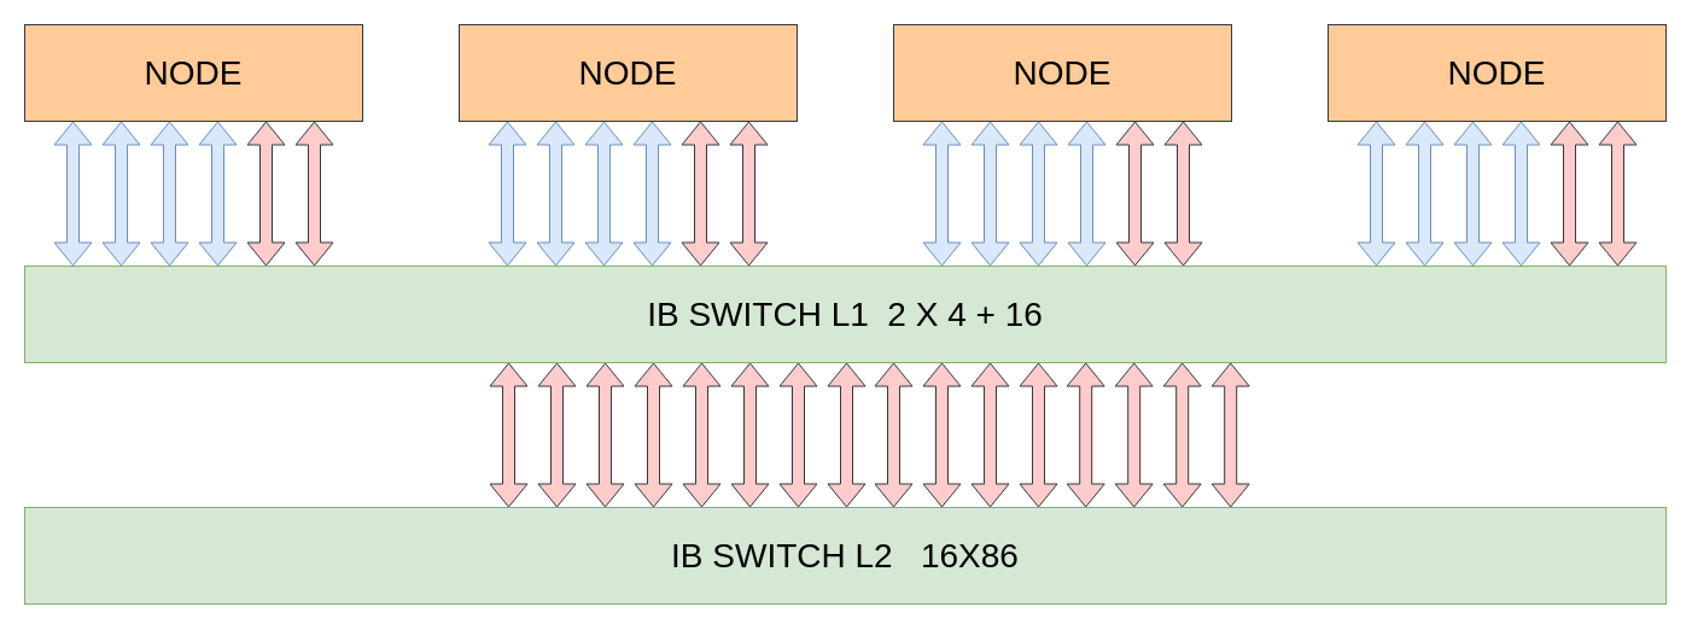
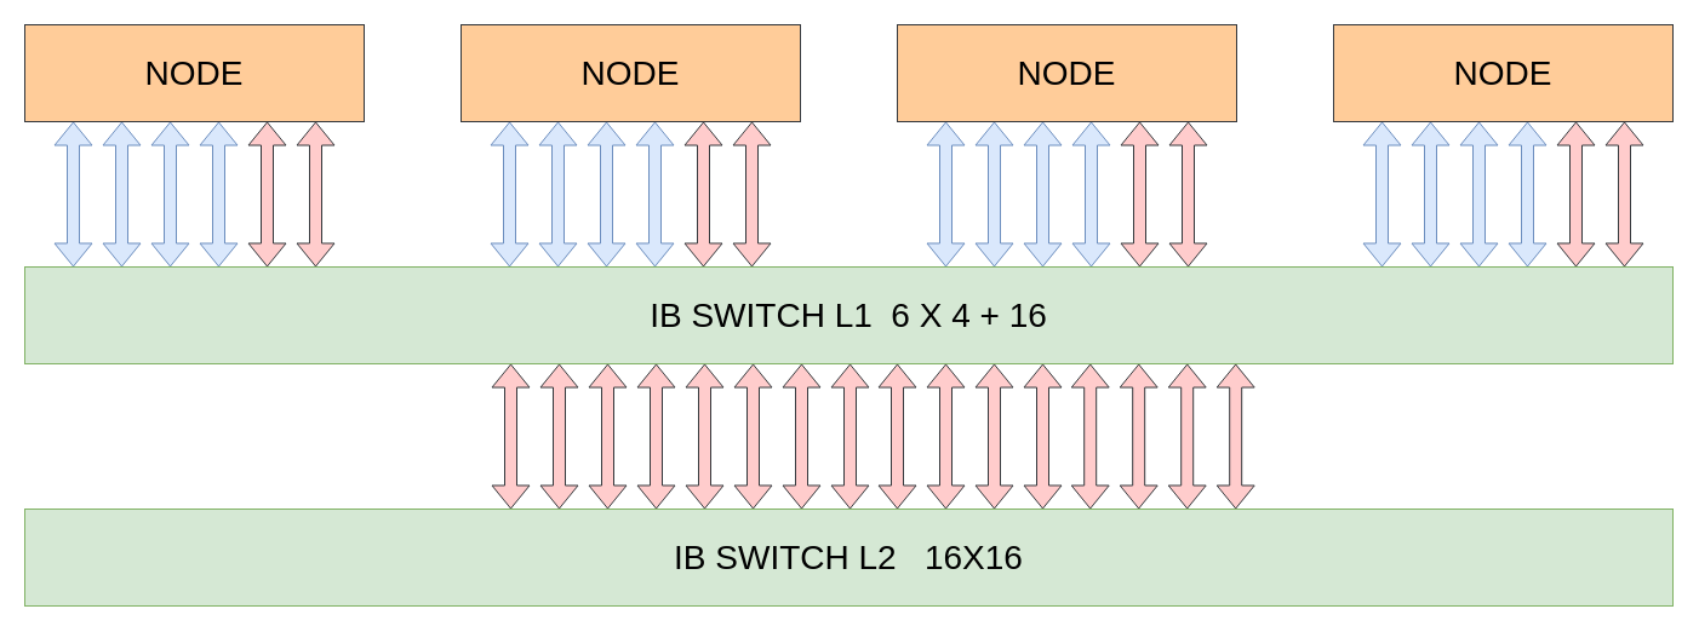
  <mxCell id="0" />
  <mxCell id="1" parent="0" />
- <mxCell id="2" value="&lt;font style=&quot;font-size: 28px;&quot;&gt;IB SWITCH L1&amp;nbsp;&amp;nbsp;2 X 4 + 16&lt;br&gt;&lt;/font&gt;" style="rounded=0;whiteSpace=wrap;html=1;fillColor=#d5e8d4;strokeColor=#82b366;" vertex="1" parent="1"><mxGeometry x="20" y="220" width="1360" height="80" as="geometry" /></mxCell>
+ <mxCell id="2" value="&lt;font style=&quot;font-size: 28px;&quot;&gt;IB SWITCH L1&amp;nbsp;&amp;nbsp;6 X 4 + 16&lt;br&gt;&lt;/font&gt;" style="rounded=0;whiteSpace=wrap;html=1;fillColor=#d5e8d4;strokeColor=#82b366;" vertex="1" parent="1"><mxGeometry x="20" y="220" width="1360" height="80" as="geometry" /></mxCell>
  <mxCell id="3" value="&lt;font style=&quot;font-size: 28px;&quot;&gt;NODE&lt;/font&gt;" style="rounded=0;whiteSpace=wrap;html=1;fillColor=#ffcc99;strokeColor=#36393d;" vertex="1" parent="1"><mxGeometry x="20" y="20" width="280" height="80" as="geometry" /></mxCell>
  <mxCell id="4" value="" style="shape=flexArrow;endArrow=classic;startArrow=classic;html=1;rounded=0;entryX=0.5;entryY=1;entryDx=0;entryDy=0;exitX=0.131;exitY=0;exitDx=0;exitDy=0;exitPerimeter=0;fillColor=#dae8fc;strokeColor=#6c8ebf;" edge="1" parent="1"><mxGeometry width="100" height="100" relative="1" as="geometry"><mxPoint x="60" y="220" as="sourcePoint" /><mxPoint x="60" y="100" as="targetPoint" /></mxGeometry></mxCell>
  <mxCell id="5" value="" style="shape=flexArrow;endArrow=classic;startArrow=classic;html=1;rounded=0;entryX=0.5;entryY=1;entryDx=0;entryDy=0;exitX=0.131;exitY=0;exitDx=0;exitDy=0;exitPerimeter=0;fillColor=#dae8fc;strokeColor=#6c8ebf;" edge="1" parent="1"><mxGeometry width="100" height="100" relative="1" as="geometry"><mxPoint x="100" y="220" as="sourcePoint" /><mxPoint x="100" y="100" as="targetPoint" /></mxGeometry></mxCell>
  <mxCell id="6" value="" style="shape=flexArrow;endArrow=classic;startArrow=classic;html=1;rounded=0;entryX=0.5;entryY=1;entryDx=0;entryDy=0;exitX=0.131;exitY=0;exitDx=0;exitDy=0;exitPerimeter=0;fillColor=#dae8fc;strokeColor=#6c8ebf;" edge="1" parent="1"><mxGeometry width="100" height="100" relative="1" as="geometry"><mxPoint x="140" y="220" as="sourcePoint" /><mxPoint x="140" y="100" as="targetPoint" /></mxGeometry></mxCell>
  <mxCell id="7" value="" style="shape=flexArrow;endArrow=classic;startArrow=classic;html=1;rounded=0;entryX=0.5;entryY=1;entryDx=0;entryDy=0;exitX=0.131;exitY=0;exitDx=0;exitDy=0;exitPerimeter=0;fillColor=#dae8fc;strokeColor=#6c8ebf;" edge="1" parent="1"><mxGeometry width="100" height="100" relative="1" as="geometry"><mxPoint x="180" y="220" as="sourcePoint" /><mxPoint x="180" y="100" as="targetPoint" /></mxGeometry></mxCell>
  <mxCell id="8" value="" style="shape=flexArrow;endArrow=classic;startArrow=classic;html=1;rounded=0;entryX=0.5;entryY=1;entryDx=0;entryDy=0;exitX=0.131;exitY=0;exitDx=0;exitDy=0;exitPerimeter=0;fillColor=#ffcccc;strokeColor=#36393d;" edge="1" parent="1"><mxGeometry width="100" height="100" relative="1" as="geometry"><mxPoint x="220" y="220" as="sourcePoint" /><mxPoint x="220" y="100" as="targetPoint" /></mxGeometry></mxCell>
  <mxCell id="9" value="" style="shape=flexArrow;endArrow=classic;startArrow=classic;html=1;rounded=0;entryX=0.5;entryY=1;entryDx=0;entryDy=0;exitX=0.131;exitY=0;exitDx=0;exitDy=0;exitPerimeter=0;fillColor=#ffcccc;strokeColor=#36393d;" edge="1" parent="1"><mxGeometry width="100" height="100" relative="1" as="geometry"><mxPoint x="260" y="220" as="sourcePoint" /><mxPoint x="260" y="100" as="targetPoint" /></mxGeometry></mxCell>
  <mxCell id="10" value="&lt;font style=&quot;font-size: 28px;&quot;&gt;NODE&lt;/font&gt;" style="rounded=0;whiteSpace=wrap;html=1;fillColor=#ffcc99;strokeColor=#36393d;" vertex="1" parent="1"><mxGeometry x="380" y="20" width="280" height="80" as="geometry" /></mxCell>
  <mxCell id="11" value="" style="shape=flexArrow;endArrow=classic;startArrow=classic;html=1;rounded=0;entryX=0.5;entryY=1;entryDx=0;entryDy=0;exitX=0.131;exitY=0;exitDx=0;exitDy=0;exitPerimeter=0;fillColor=#dae8fc;strokeColor=#6c8ebf;" edge="1" parent="1"><mxGeometry width="100" height="100" relative="1" as="geometry"><mxPoint x="420" y="220" as="sourcePoint" /><mxPoint x="420" y="100" as="targetPoint" /></mxGeometry></mxCell>
  <mxCell id="12" value="" style="shape=flexArrow;endArrow=classic;startArrow=classic;html=1;rounded=0;entryX=0.5;entryY=1;entryDx=0;entryDy=0;exitX=0.131;exitY=0;exitDx=0;exitDy=0;exitPerimeter=0;fillColor=#dae8fc;strokeColor=#6c8ebf;" edge="1" parent="1"><mxGeometry width="100" height="100" relative="1" as="geometry"><mxPoint x="460" y="220" as="sourcePoint" /><mxPoint x="460" y="100" as="targetPoint" /></mxGeometry></mxCell>
  <mxCell id="13" value="" style="shape=flexArrow;endArrow=classic;startArrow=classic;html=1;rounded=0;entryX=0.5;entryY=1;entryDx=0;entryDy=0;exitX=0.131;exitY=0;exitDx=0;exitDy=0;exitPerimeter=0;fillColor=#dae8fc;strokeColor=#6c8ebf;" edge="1" parent="1"><mxGeometry width="100" height="100" relative="1" as="geometry"><mxPoint x="500" y="220" as="sourcePoint" /><mxPoint x="500" y="100" as="targetPoint" /></mxGeometry></mxCell>
  <mxCell id="14" value="" style="shape=flexArrow;endArrow=classic;startArrow=classic;html=1;rounded=0;entryX=0.5;entryY=1;entryDx=0;entryDy=0;exitX=0.131;exitY=0;exitDx=0;exitDy=0;exitPerimeter=0;fillColor=#dae8fc;strokeColor=#6c8ebf;" edge="1" parent="1"><mxGeometry width="100" height="100" relative="1" as="geometry"><mxPoint x="540" y="220" as="sourcePoint" /><mxPoint x="540" y="100" as="targetPoint" /></mxGeometry></mxCell>
  <mxCell id="15" value="" style="shape=flexArrow;endArrow=classic;startArrow=classic;html=1;rounded=0;entryX=0.5;entryY=1;entryDx=0;entryDy=0;exitX=0.131;exitY=0;exitDx=0;exitDy=0;exitPerimeter=0;fillColor=#ffcccc;strokeColor=#36393d;" edge="1" parent="1"><mxGeometry width="100" height="100" relative="1" as="geometry"><mxPoint x="580" y="220" as="sourcePoint" /><mxPoint x="580" y="100" as="targetPoint" /></mxGeometry></mxCell>
  <mxCell id="16" value="" style="shape=flexArrow;endArrow=classic;startArrow=classic;html=1;rounded=0;entryX=0.5;entryY=1;entryDx=0;entryDy=0;exitX=0.131;exitY=0;exitDx=0;exitDy=0;exitPerimeter=0;fillColor=#ffcccc;strokeColor=#36393d;" edge="1" parent="1"><mxGeometry width="100" height="100" relative="1" as="geometry"><mxPoint x="620" y="220" as="sourcePoint" /><mxPoint x="620" y="100" as="targetPoint" /></mxGeometry></mxCell>
  <mxCell id="17" value="&lt;font style=&quot;font-size: 28px;&quot;&gt;NODE&lt;/font&gt;" style="rounded=0;whiteSpace=wrap;html=1;fillColor=#ffcc99;strokeColor=#36393d;" vertex="1" parent="1"><mxGeometry x="740" y="20" width="280" height="80" as="geometry" /></mxCell>
  <mxCell id="18" value="" style="shape=flexArrow;endArrow=classic;startArrow=classic;html=1;rounded=0;entryX=0.5;entryY=1;entryDx=0;entryDy=0;exitX=0.131;exitY=0;exitDx=0;exitDy=0;exitPerimeter=0;fillColor=#dae8fc;strokeColor=#6c8ebf;" edge="1" parent="1"><mxGeometry width="100" height="100" relative="1" as="geometry"><mxPoint x="780" y="220" as="sourcePoint" /><mxPoint x="780" y="100" as="targetPoint" /></mxGeometry></mxCell>
  <mxCell id="19" value="" style="shape=flexArrow;endArrow=classic;startArrow=classic;html=1;rounded=0;entryX=0.5;entryY=1;entryDx=0;entryDy=0;exitX=0.131;exitY=0;exitDx=0;exitDy=0;exitPerimeter=0;fillColor=#dae8fc;strokeColor=#6c8ebf;" edge="1" parent="1"><mxGeometry width="100" height="100" relative="1" as="geometry"><mxPoint x="820" y="220" as="sourcePoint" /><mxPoint x="820" y="100" as="targetPoint" /></mxGeometry></mxCell>
  <mxCell id="20" value="" style="shape=flexArrow;endArrow=classic;startArrow=classic;html=1;rounded=0;entryX=0.5;entryY=1;entryDx=0;entryDy=0;exitX=0.131;exitY=0;exitDx=0;exitDy=0;exitPerimeter=0;fillColor=#dae8fc;strokeColor=#6c8ebf;" edge="1" parent="1"><mxGeometry width="100" height="100" relative="1" as="geometry"><mxPoint x="860" y="220" as="sourcePoint" /><mxPoint x="860" y="100" as="targetPoint" /></mxGeometry></mxCell>
  <mxCell id="21" value="" style="shape=flexArrow;endArrow=classic;startArrow=classic;html=1;rounded=0;entryX=0.5;entryY=1;entryDx=0;entryDy=0;exitX=0.131;exitY=0;exitDx=0;exitDy=0;exitPerimeter=0;fillColor=#dae8fc;strokeColor=#6c8ebf;" edge="1" parent="1"><mxGeometry width="100" height="100" relative="1" as="geometry"><mxPoint x="900" y="220" as="sourcePoint" /><mxPoint x="900" y="100" as="targetPoint" /></mxGeometry></mxCell>
  <mxCell id="22" value="" style="shape=flexArrow;endArrow=classic;startArrow=classic;html=1;rounded=0;entryX=0.5;entryY=1;entryDx=0;entryDy=0;exitX=0.131;exitY=0;exitDx=0;exitDy=0;exitPerimeter=0;fillColor=#ffcccc;strokeColor=#36393d;" edge="1" parent="1"><mxGeometry width="100" height="100" relative="1" as="geometry"><mxPoint x="940" y="220" as="sourcePoint" /><mxPoint x="940" y="100" as="targetPoint" /></mxGeometry></mxCell>
  <mxCell id="23" value="" style="shape=flexArrow;endArrow=classic;startArrow=classic;html=1;rounded=0;entryX=0.5;entryY=1;entryDx=0;entryDy=0;exitX=0.131;exitY=0;exitDx=0;exitDy=0;exitPerimeter=0;fillColor=#ffcccc;strokeColor=#36393d;" edge="1" parent="1"><mxGeometry width="100" height="100" relative="1" as="geometry"><mxPoint x="980" y="220" as="sourcePoint" /><mxPoint x="980" y="100" as="targetPoint" /></mxGeometry></mxCell>
  <mxCell id="24" value="&lt;font style=&quot;font-size: 28px;&quot;&gt;NODE&lt;/font&gt;" style="rounded=0;whiteSpace=wrap;html=1;fillColor=#ffcc99;strokeColor=#36393d;" vertex="1" parent="1"><mxGeometry x="1100" y="20" width="280" height="80" as="geometry" /></mxCell>
  <mxCell id="25" value="" style="shape=flexArrow;endArrow=classic;startArrow=classic;html=1;rounded=0;entryX=0.5;entryY=1;entryDx=0;entryDy=0;exitX=0.131;exitY=0;exitDx=0;exitDy=0;exitPerimeter=0;fillColor=#dae8fc;strokeColor=#6c8ebf;" edge="1" parent="1"><mxGeometry width="100" height="100" relative="1" as="geometry"><mxPoint x="1140" y="220" as="sourcePoint" /><mxPoint x="1140" y="100" as="targetPoint" /></mxGeometry></mxCell>
  <mxCell id="26" value="" style="shape=flexArrow;endArrow=classic;startArrow=classic;html=1;rounded=0;entryX=0.5;entryY=1;entryDx=0;entryDy=0;exitX=0.131;exitY=0;exitDx=0;exitDy=0;exitPerimeter=0;fillColor=#dae8fc;strokeColor=#6c8ebf;" edge="1" parent="1"><mxGeometry width="100" height="100" relative="1" as="geometry"><mxPoint x="1180" y="220" as="sourcePoint" /><mxPoint x="1180" y="100" as="targetPoint" /></mxGeometry></mxCell>
  <mxCell id="27" value="" style="shape=flexArrow;endArrow=classic;startArrow=classic;html=1;rounded=0;entryX=0.5;entryY=1;entryDx=0;entryDy=0;exitX=0.131;exitY=0;exitDx=0;exitDy=0;exitPerimeter=0;fillColor=#dae8fc;strokeColor=#6c8ebf;" edge="1" parent="1"><mxGeometry width="100" height="100" relative="1" as="geometry"><mxPoint x="1220" y="220" as="sourcePoint" /><mxPoint x="1220" y="100" as="targetPoint" /></mxGeometry></mxCell>
  <mxCell id="28" value="" style="shape=flexArrow;endArrow=classic;startArrow=classic;html=1;rounded=0;entryX=0.5;entryY=1;entryDx=0;entryDy=0;exitX=0.131;exitY=0;exitDx=0;exitDy=0;exitPerimeter=0;fillColor=#dae8fc;strokeColor=#6c8ebf;" edge="1" parent="1"><mxGeometry width="100" height="100" relative="1" as="geometry"><mxPoint x="1260" y="220" as="sourcePoint" /><mxPoint x="1260" y="100" as="targetPoint" /></mxGeometry></mxCell>
  <mxCell id="29" value="" style="shape=flexArrow;endArrow=classic;startArrow=classic;html=1;rounded=0;entryX=0.5;entryY=1;entryDx=0;entryDy=0;exitX=0.131;exitY=0;exitDx=0;exitDy=0;exitPerimeter=0;fillColor=#ffcccc;strokeColor=#36393d;" edge="1" parent="1"><mxGeometry width="100" height="100" relative="1" as="geometry"><mxPoint x="1300" y="220" as="sourcePoint" /><mxPoint x="1300" y="100" as="targetPoint" /></mxGeometry></mxCell>
  <mxCell id="30" value="" style="shape=flexArrow;endArrow=classic;startArrow=classic;html=1;rounded=0;entryX=0.5;entryY=1;entryDx=0;entryDy=0;exitX=0.131;exitY=0;exitDx=0;exitDy=0;exitPerimeter=0;fillColor=#ffcccc;strokeColor=#36393d;" edge="1" parent="1"><mxGeometry width="100" height="100" relative="1" as="geometry"><mxPoint x="1340" y="220" as="sourcePoint" /><mxPoint x="1340" y="100" as="targetPoint" /></mxGeometry></mxCell>
  <mxCell id="31" value="" style="shape=flexArrow;endArrow=classic;startArrow=classic;html=1;rounded=0;entryX=0.5;entryY=1;entryDx=0;entryDy=0;exitX=0.131;exitY=0;exitDx=0;exitDy=0;exitPerimeter=0;fillColor=#ffcccc;strokeColor=#36393d;" edge="1" parent="1"><mxGeometry width="100" height="100" relative="1" as="geometry"><mxPoint x="421" y="420" as="sourcePoint" /><mxPoint x="421" y="300" as="targetPoint" /></mxGeometry></mxCell>
  <mxCell id="32" value="" style="shape=flexArrow;endArrow=classic;startArrow=classic;html=1;rounded=0;entryX=0.5;entryY=1;entryDx=0;entryDy=0;exitX=0.131;exitY=0;exitDx=0;exitDy=0;exitPerimeter=0;fillColor=#ffcccc;strokeColor=#36393d;" edge="1" parent="1"><mxGeometry width="100" height="100" relative="1" as="geometry"><mxPoint x="461" y="420" as="sourcePoint" /><mxPoint x="461" y="300" as="targetPoint" /></mxGeometry></mxCell>
  <mxCell id="33" value="" style="shape=flexArrow;endArrow=classic;startArrow=classic;html=1;rounded=0;entryX=0.5;entryY=1;entryDx=0;entryDy=0;exitX=0.131;exitY=0;exitDx=0;exitDy=0;exitPerimeter=0;fillColor=#ffcccc;strokeColor=#36393d;" edge="1" parent="1"><mxGeometry width="100" height="100" relative="1" as="geometry"><mxPoint x="501" y="420" as="sourcePoint" /><mxPoint x="501" y="300" as="targetPoint" /></mxGeometry></mxCell>
  <mxCell id="34" value="" style="shape=flexArrow;endArrow=classic;startArrow=classic;html=1;rounded=0;entryX=0.5;entryY=1;entryDx=0;entryDy=0;exitX=0.131;exitY=0;exitDx=0;exitDy=0;exitPerimeter=0;fillColor=#ffcccc;strokeColor=#36393d;" edge="1" parent="1"><mxGeometry width="100" height="100" relative="1" as="geometry"><mxPoint x="541" y="420" as="sourcePoint" /><mxPoint x="541" y="300" as="targetPoint" /></mxGeometry></mxCell>
  <mxCell id="35" value="" style="shape=flexArrow;endArrow=classic;startArrow=classic;html=1;rounded=0;entryX=0.5;entryY=1;entryDx=0;entryDy=0;exitX=0.131;exitY=0;exitDx=0;exitDy=0;exitPerimeter=0;fillColor=#ffcccc;strokeColor=#36393d;" edge="1" parent="1"><mxGeometry width="100" height="100" relative="1" as="geometry"><mxPoint x="581" y="420" as="sourcePoint" /><mxPoint x="581" y="300" as="targetPoint" /></mxGeometry></mxCell>
  <mxCell id="36" value="" style="shape=flexArrow;endArrow=classic;startArrow=classic;html=1;rounded=0;entryX=0.5;entryY=1;entryDx=0;entryDy=0;exitX=0.131;exitY=0;exitDx=0;exitDy=0;exitPerimeter=0;fillColor=#ffcccc;strokeColor=#36393d;" edge="1" parent="1"><mxGeometry width="100" height="100" relative="1" as="geometry"><mxPoint x="621" y="420" as="sourcePoint" /><mxPoint x="621" y="300" as="targetPoint" /></mxGeometry></mxCell>
  <mxCell id="37" value="" style="shape=flexArrow;endArrow=classic;startArrow=classic;html=1;rounded=0;entryX=0.5;entryY=1;entryDx=0;entryDy=0;exitX=0.131;exitY=0;exitDx=0;exitDy=0;exitPerimeter=0;fillColor=#ffcccc;strokeColor=#36393d;" edge="1" parent="1"><mxGeometry width="100" height="100" relative="1" as="geometry"><mxPoint x="661" y="420" as="sourcePoint" /><mxPoint x="661" y="300" as="targetPoint" /></mxGeometry></mxCell>
  <mxCell id="38" value="" style="shape=flexArrow;endArrow=classic;startArrow=classic;html=1;rounded=0;entryX=0.5;entryY=1;entryDx=0;entryDy=0;exitX=0.131;exitY=0;exitDx=0;exitDy=0;exitPerimeter=0;fillColor=#ffcccc;strokeColor=#36393d;" edge="1" parent="1"><mxGeometry width="100" height="100" relative="1" as="geometry"><mxPoint x="701" y="420" as="sourcePoint" /><mxPoint x="701" y="300" as="targetPoint" /></mxGeometry></mxCell>
  <mxCell id="39" value="" style="shape=flexArrow;endArrow=classic;startArrow=classic;html=1;rounded=0;entryX=0.5;entryY=1;entryDx=0;entryDy=0;exitX=0.131;exitY=0;exitDx=0;exitDy=0;exitPerimeter=0;fillColor=#ffcccc;strokeColor=#36393d;" edge="1" parent="1"><mxGeometry width="100" height="100" relative="1" as="geometry"><mxPoint x="740" y="420" as="sourcePoint" /><mxPoint x="740" y="300" as="targetPoint" /></mxGeometry></mxCell>
  <mxCell id="40" value="" style="shape=flexArrow;endArrow=classic;startArrow=classic;html=1;rounded=0;entryX=0.5;entryY=1;entryDx=0;entryDy=0;exitX=0.131;exitY=0;exitDx=0;exitDy=0;exitPerimeter=0;fillColor=#ffcccc;strokeColor=#36393d;" edge="1" parent="1"><mxGeometry width="100" height="100" relative="1" as="geometry"><mxPoint x="780" y="420" as="sourcePoint" /><mxPoint x="780" y="300" as="targetPoint" /></mxGeometry></mxCell>
  <mxCell id="41" value="" style="shape=flexArrow;endArrow=classic;startArrow=classic;html=1;rounded=0;entryX=0.5;entryY=1;entryDx=0;entryDy=0;exitX=0.131;exitY=0;exitDx=0;exitDy=0;exitPerimeter=0;fillColor=#ffcccc;strokeColor=#36393d;" edge="1" parent="1"><mxGeometry width="100" height="100" relative="1" as="geometry"><mxPoint x="820" y="420" as="sourcePoint" /><mxPoint x="820" y="300" as="targetPoint" /></mxGeometry></mxCell>
  <mxCell id="42" value="" style="shape=flexArrow;endArrow=classic;startArrow=classic;html=1;rounded=0;entryX=0.5;entryY=1;entryDx=0;entryDy=0;exitX=0.131;exitY=0;exitDx=0;exitDy=0;exitPerimeter=0;fillColor=#ffcccc;strokeColor=#36393d;" edge="1" parent="1"><mxGeometry width="100" height="100" relative="1" as="geometry"><mxPoint x="860" y="420" as="sourcePoint" /><mxPoint x="860" y="300" as="targetPoint" /></mxGeometry></mxCell>
  <mxCell id="43" value="" style="shape=flexArrow;endArrow=classic;startArrow=classic;html=1;rounded=0;entryX=0.5;entryY=1;entryDx=0;entryDy=0;exitX=0.131;exitY=0;exitDx=0;exitDy=0;exitPerimeter=0;fillColor=#ffcccc;strokeColor=#36393d;" edge="1" parent="1"><mxGeometry width="100" height="100" relative="1" as="geometry"><mxPoint x="899.2" y="420" as="sourcePoint" /><mxPoint x="899.2" y="300" as="targetPoint" /></mxGeometry></mxCell>
  <mxCell id="44" value="" style="shape=flexArrow;endArrow=classic;startArrow=classic;html=1;rounded=0;entryX=0.5;entryY=1;entryDx=0;entryDy=0;exitX=0.131;exitY=0;exitDx=0;exitDy=0;exitPerimeter=0;fillColor=#ffcccc;strokeColor=#36393d;" edge="1" parent="1"><mxGeometry width="100" height="100" relative="1" as="geometry"><mxPoint x="939.2" y="420" as="sourcePoint" /><mxPoint x="939.2" y="300" as="targetPoint" /></mxGeometry></mxCell>
  <mxCell id="45" value="" style="shape=flexArrow;endArrow=classic;startArrow=classic;html=1;rounded=0;entryX=0.5;entryY=1;entryDx=0;entryDy=0;exitX=0.131;exitY=0;exitDx=0;exitDy=0;exitPerimeter=0;fillColor=#ffcccc;strokeColor=#36393d;" edge="1" parent="1"><mxGeometry width="100" height="100" relative="1" as="geometry"><mxPoint x="979.2" y="420" as="sourcePoint" /><mxPoint x="979.2" y="300" as="targetPoint" /></mxGeometry></mxCell>
  <mxCell id="46" value="" style="shape=flexArrow;endArrow=classic;startArrow=classic;html=1;rounded=0;entryX=0.5;entryY=1;entryDx=0;entryDy=0;exitX=0.131;exitY=0;exitDx=0;exitDy=0;exitPerimeter=0;fillColor=#ffcccc;strokeColor=#36393d;" edge="1" parent="1"><mxGeometry width="100" height="100" relative="1" as="geometry"><mxPoint x="1019.2" y="420" as="sourcePoint" /><mxPoint x="1019.2" y="300" as="targetPoint" /></mxGeometry></mxCell>
- <mxCell id="47" value="&lt;font style=&quot;font-size: 28px;&quot;&gt;IB SWITCH L2&amp;nbsp; &amp;nbsp;16X86&lt;/font&gt;" style="rounded=0;whiteSpace=wrap;html=1;fillColor=#d5e8d4;strokeColor=#82b366;" vertex="1" parent="1"><mxGeometry x="20" y="420" width="1360" height="80" as="geometry" /></mxCell>
+ <mxCell id="47" value="&lt;font style=&quot;font-size: 28px;&quot;&gt;IB SWITCH L2&amp;nbsp; &amp;nbsp;16X16&lt;/font&gt;" style="rounded=0;whiteSpace=wrap;html=1;fillColor=#d5e8d4;strokeColor=#82b366;" vertex="1" parent="1"><mxGeometry x="20" y="420" width="1360" height="80" as="geometry" /></mxCell>
